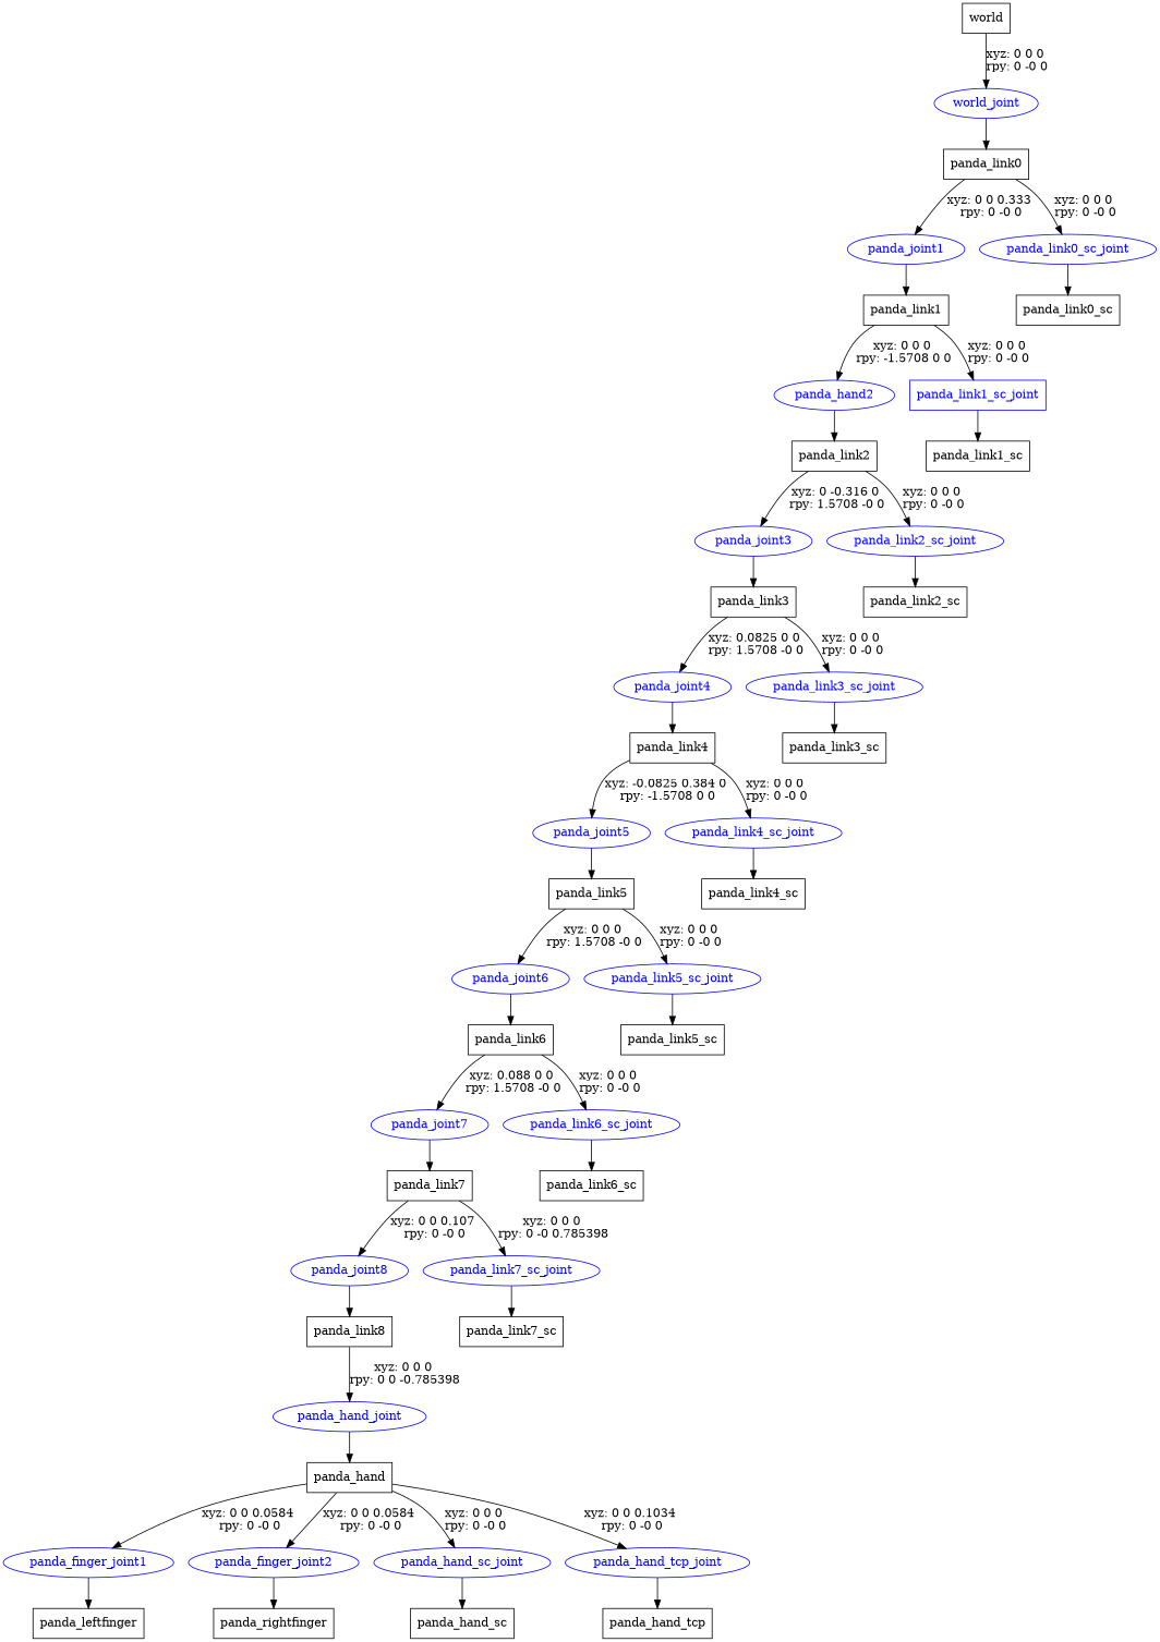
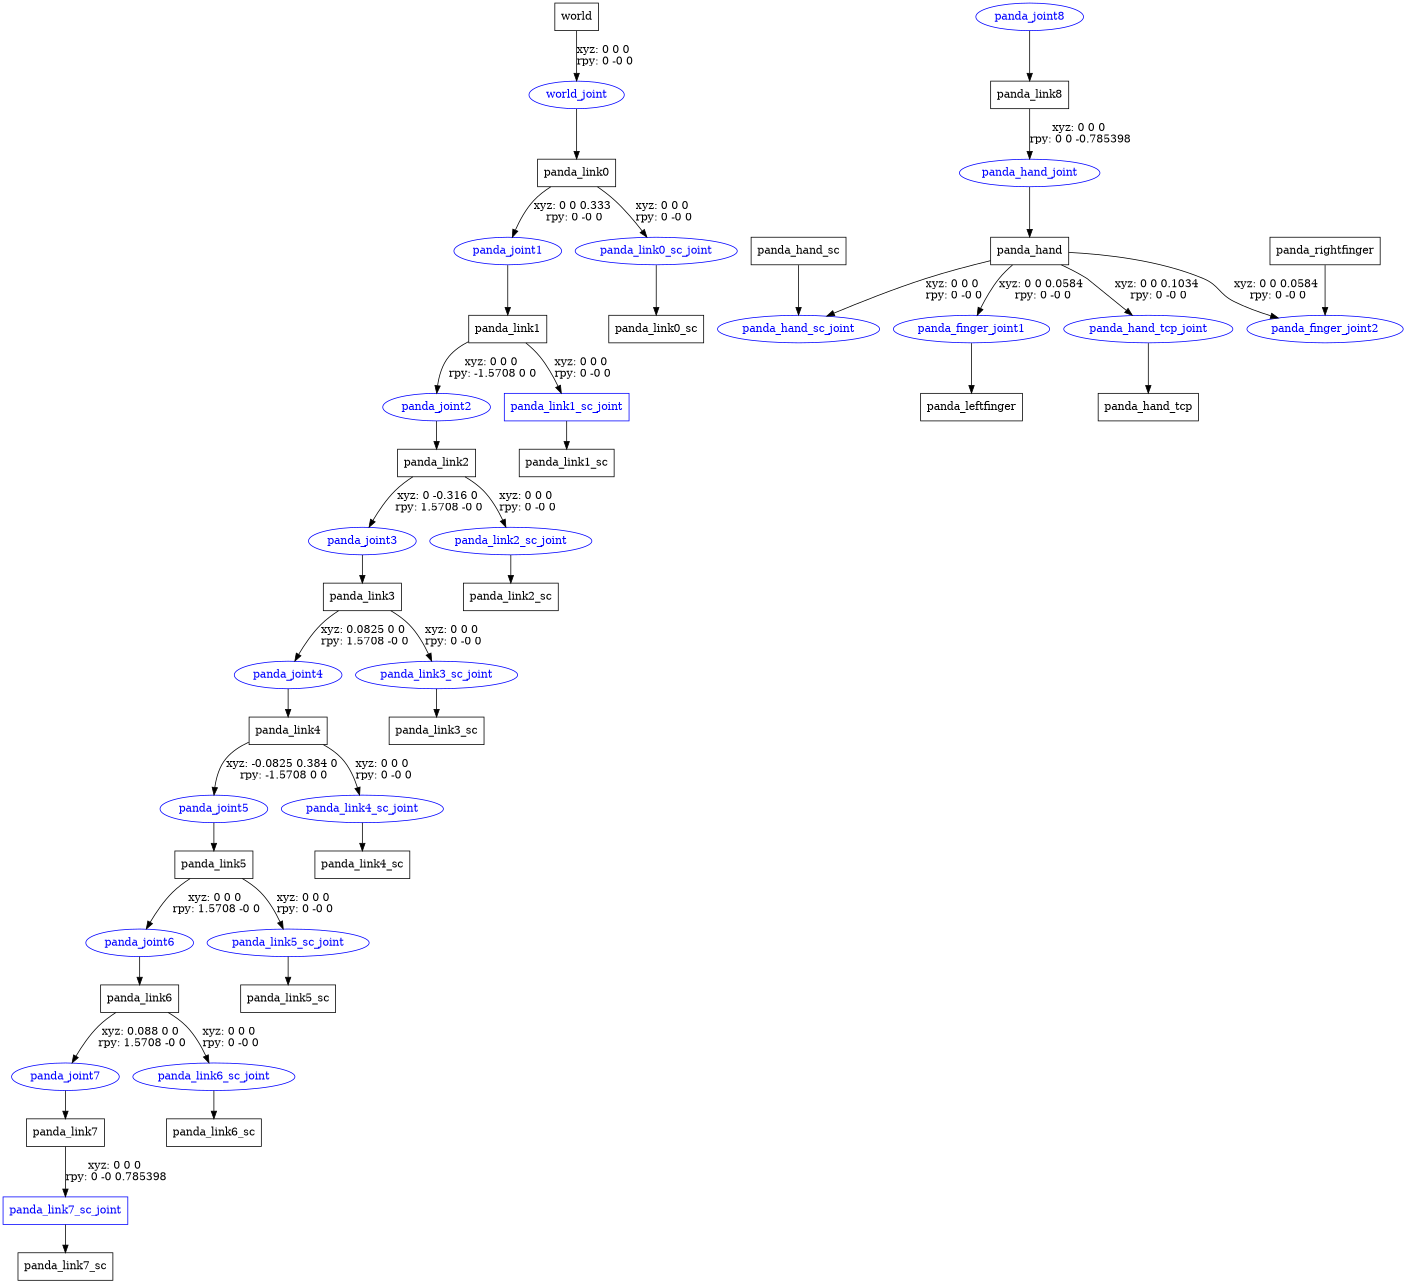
  digraph {
    node [shape=box]
    n1 [label=world]
    world_joint [color=blue fontcolor=blue shape=ellipse]
    n3 [label=panda_link0]
    panda_joint1 [color=blue fontcolor=blue shape=ellipse]
    panda_link0_sc_joint [color=blue fontcolor=blue shape=ellipse]
    n6 [label=panda_link1]
    n7 [label=panda_link0_sc]
-   panda_joint2 [color=blue fontcolor=blue shape=ellipse label=panda_hand2]
+   panda_joint2 [color=blue fontcolor=blue shape=ellipse]
    panda_link1_sc_joint [color=blue fontcolor=blue]
    n10 [label=panda_link2]
    n11 [label=panda_link1_sc]
    panda_joint3 [color=blue fontcolor=blue shape=ellipse]
    panda_link2_sc_joint [color=blue fontcolor=blue shape=ellipse]
    n14 [label=panda_link3]
    n15 [label=panda_link2_sc]
    panda_joint4 [color=blue fontcolor=blue shape=ellipse]
    panda_link3_sc_joint [color=blue fontcolor=blue shape=ellipse]
    n18 [label=panda_link4]
    n19 [label=panda_link3_sc]
    panda_joint5 [color=blue fontcolor=blue shape=ellipse]
    panda_link4_sc_joint [color=blue fontcolor=blue shape=ellipse]
    n22 [label=panda_link5]
    n23 [label=panda_link4_sc]
    panda_joint6 [color=blue fontcolor=blue shape=ellipse]
    panda_link5_sc_joint [color=blue fontcolor=blue shape=ellipse]
    n26 [label=panda_link6]
    n27 [label=panda_link5_sc]
    panda_joint7 [color=blue fontcolor=blue shape=ellipse]
    panda_link6_sc_joint [color=blue fontcolor=blue shape=ellipse]
    n30 [label=panda_link7]
    n31 [label=panda_link6_sc]
    panda_joint8 [color=blue fontcolor=blue shape=ellipse]
-   panda_link7_sc_joint [color=blue fontcolor=blue shape=ellipse]
+   panda_link7_sc_joint [color=blue fontcolor=blue]
    n34 [label=panda_link8]
    n35 [label=panda_link7_sc]
    panda_hand_joint [color=blue fontcolor=blue shape=ellipse]
    n37 [label=panda_hand]
    panda_finger_joint1 [color=blue fontcolor=blue shape=ellipse]
    panda_finger_joint2 [color=blue fontcolor=blue shape=ellipse]
    panda_hand_sc_joint [color=blue fontcolor=blue shape=ellipse]
    panda_hand_tcp_joint [color=blue fontcolor=blue shape=ellipse]
    n42 [label=panda_leftfinger]
    n43 [label=panda_rightfinger]
    n44 [label=panda_hand_sc]
    n45 [label=panda_hand_tcp]
    n1 -> world_joint [label="xyz: 0 0 0 \nrpy: 0 -0 0"]
    world_joint -> n3
    n3 -> panda_joint1 [label="xyz: 0 0 0.333 \nrpy: 0 -0 0"]
    n3 -> panda_link0_sc_joint [label="xyz: 0 0 0 \nrpy: 0 -0 0"]
    panda_joint1 -> n6
    panda_link0_sc_joint -> n7
    n6 -> panda_joint2 [label="xyz: 0 0 0 \nrpy: -1.5708 0 0"]
    n6 -> panda_link1_sc_joint [label="xyz: 0 0 0 \nrpy: 0 -0 0"]
    panda_joint2 -> n10
    panda_link1_sc_joint -> n11
    n10 -> panda_joint3 [label="xyz: 0 -0.316 0 \nrpy: 1.5708 -0 0"]
    n10 -> panda_link2_sc_joint [label="xyz: 0 0 0 \nrpy: 0 -0 0"]
    panda_joint3 -> n14
    panda_link2_sc_joint -> n15
    n14 -> panda_joint4 [label="xyz: 0.0825 0 0 \nrpy: 1.5708 -0 0"]
    n14 -> panda_link3_sc_joint [label="xyz: 0 0 0 \nrpy: 0 -0 0"]
    panda_joint4 -> n18
    panda_link3_sc_joint -> n19
    n18 -> panda_joint5 [label="xyz: -0.0825 0.384 0 \nrpy: -1.5708 0 0"]
    n18 -> panda_link4_sc_joint [label="xyz: 0 0 0 \nrpy: 0 -0 0"]
    panda_joint5 -> n22
    panda_link4_sc_joint -> n23
    n22 -> panda_joint6 [label="xyz: 0 0 0 \nrpy: 1.5708 -0 0"]
    n22 -> panda_link5_sc_joint [label="xyz: 0 0 0 \nrpy: 0 -0 0"]
    panda_joint6 -> n26
    panda_link5_sc_joint -> n27
    n26 -> panda_joint7 [label="xyz: 0.088 0 0 \nrpy: 1.5708 -0 0"]
    n26 -> panda_link6_sc_joint [label="xyz: 0 0 0 \nrpy: 0 -0 0"]
    panda_joint7 -> n30
    panda_link6_sc_joint -> n31
-   n30 -> panda_joint8 [label="xyz: 0 0 0.107 \nrpy: 0 -0 0"]
    n30 -> panda_link7_sc_joint [label="xyz: 0 0 0 \nrpy: 0 -0 0.785398"]
    panda_joint8 -> n34
    panda_link7_sc_joint -> n35
    n34 -> panda_hand_joint [label="xyz: 0 0 0 \nrpy: 0 0 -0.785398"]
    panda_hand_joint -> n37
    n37 -> panda_finger_joint1 [label="xyz: 0 0 0.0584 \nrpy: 0 -0 0"]
    n37 -> panda_finger_joint2 [label="xyz: 0 0 0.0584 \nrpy: 0 -0 0"]
    n37 -> panda_hand_sc_joint [label="xyz: 0 0 0 \nrpy: 0 -0 0"]
    n37 -> panda_hand_tcp_joint [label="xyz: 0 0 0.1034 \nrpy: 0 -0 0"]
    panda_finger_joint1 -> n42
-   panda_finger_joint2 -> n43
-   panda_hand_sc_joint -> n44
+   n43 -> panda_finger_joint2
+   n44 -> panda_hand_sc_joint
    panda_hand_tcp_joint -> n45
  }
